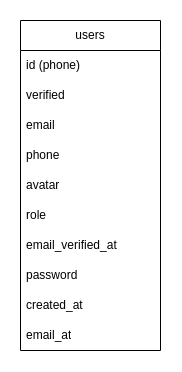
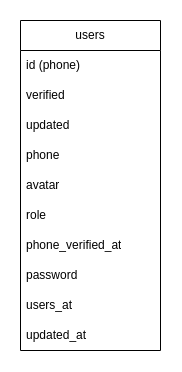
  <mxCell id="0" />
  <mxCell id="1" parent="0" />
  <mxCell id="2" value="users" style="swimlane;fontStyle=0;childLayout=stackLayout;horizontal=1;startSize=30;horizontalStack=0;resizeParent=1;resizeParentMax=0;resizeLast=0;collapsible=1;marginBottom=0;whiteSpace=wrap;html=1;" vertex="1" parent="1"><mxGeometry x="20" y="20" width="140" height="330" as="geometry" /></mxCell>
  <mxCell id="3" value="id (phone)" style="text;strokeColor=none;fillColor=none;align=left;verticalAlign=middle;spacingLeft=4;spacingRight=4;overflow=hidden;points=[[0,0.5],[1,0.5]];portConstraint=eastwest;rotatable=0;whiteSpace=wrap;html=1;" vertex="1" parent="2"><mxGeometry y="30" width="140" height="30" as="geometry" /></mxCell>
  <mxCell id="4" value="verified" style="text;strokeColor=none;fillColor=none;align=left;verticalAlign=middle;spacingLeft=4;spacingRight=4;overflow=hidden;points=[[0,0.5],[1,0.5]];portConstraint=eastwest;rotatable=0;whiteSpace=wrap;html=1;" vertex="1" parent="2"><mxGeometry y="60" width="140" height="30" as="geometry" /></mxCell>
- <mxCell id="5" value="email" style="text;strokeColor=none;fillColor=none;align=left;verticalAlign=middle;spacingLeft=4;spacingRight=4;overflow=hidden;points=[[0,0.5],[1,0.5]];portConstraint=eastwest;rotatable=0;whiteSpace=wrap;html=1;" vertex="1" parent="2"><mxGeometry y="90" width="140" height="30" as="geometry" /></mxCell>
+ <mxCell id="5" value="updated" style="text;strokeColor=none;fillColor=none;align=left;verticalAlign=middle;spacingLeft=4;spacingRight=4;overflow=hidden;points=[[0,0.5],[1,0.5]];portConstraint=eastwest;rotatable=0;whiteSpace=wrap;html=1;" vertex="1" parent="2"><mxGeometry y="90" width="140" height="30" as="geometry" /></mxCell>
  <mxCell id="6" value="phone" style="text;strokeColor=none;fillColor=none;align=left;verticalAlign=middle;spacingLeft=4;spacingRight=4;overflow=hidden;points=[[0,0.5],[1,0.5]];portConstraint=eastwest;rotatable=0;whiteSpace=wrap;html=1;" vertex="1" parent="2"><mxGeometry y="120" width="140" height="30" as="geometry" /></mxCell>
  <mxCell id="7" value="avatar" style="text;strokeColor=none;fillColor=none;align=left;verticalAlign=middle;spacingLeft=4;spacingRight=4;overflow=hidden;points=[[0,0.5],[1,0.5]];portConstraint=eastwest;rotatable=0;whiteSpace=wrap;html=1;" vertex="1" parent="2"><mxGeometry y="150" width="140" height="30" as="geometry" /></mxCell>
  <mxCell id="8" value="role" style="text;strokeColor=none;fillColor=none;align=left;verticalAlign=middle;spacingLeft=4;spacingRight=4;overflow=hidden;points=[[0,0.5],[1,0.5]];portConstraint=eastwest;rotatable=0;whiteSpace=wrap;html=1;" vertex="1" parent="2"><mxGeometry y="180" width="140" height="30" as="geometry" /></mxCell>
- <mxCell id="9" value="email_verified_at" style="text;strokeColor=none;fillColor=none;align=left;verticalAlign=middle;spacingLeft=4;spacingRight=4;overflow=hidden;points=[[0,0.5],[1,0.5]];portConstraint=eastwest;rotatable=0;whiteSpace=wrap;html=1;" vertex="1" parent="2"><mxGeometry y="210" width="140" height="30" as="geometry" /></mxCell>
+ <mxCell id="9" value="phone_verified_at" style="text;strokeColor=none;fillColor=none;align=left;verticalAlign=middle;spacingLeft=4;spacingRight=4;overflow=hidden;points=[[0,0.5],[1,0.5]];portConstraint=eastwest;rotatable=0;whiteSpace=wrap;html=1;" vertex="1" parent="2"><mxGeometry y="210" width="140" height="30" as="geometry" /></mxCell>
  <mxCell id="10" value="password" style="text;strokeColor=none;fillColor=none;align=left;verticalAlign=middle;spacingLeft=4;spacingRight=4;overflow=hidden;points=[[0,0.5],[1,0.5]];portConstraint=eastwest;rotatable=0;whiteSpace=wrap;html=1;" vertex="1" parent="2"><mxGeometry y="240" width="140" height="30" as="geometry" /></mxCell>
- <mxCell id="11" value="created_at" style="text;strokeColor=none;fillColor=none;align=left;verticalAlign=middle;spacingLeft=4;spacingRight=4;overflow=hidden;points=[[0,0.5],[1,0.5]];portConstraint=eastwest;rotatable=0;whiteSpace=wrap;html=1;" vertex="1" parent="2"><mxGeometry y="270" width="140" height="30" as="geometry" /></mxCell>
- <mxCell id="12" value="email_at" style="text;strokeColor=none;fillColor=none;align=left;verticalAlign=middle;spacingLeft=4;spacingRight=4;overflow=hidden;points=[[0,0.5],[1,0.5]];portConstraint=eastwest;rotatable=0;whiteSpace=wrap;html=1;" vertex="1" parent="2"><mxGeometry y="300" width="140" height="30" as="geometry" /></mxCell>
+ <mxCell id="11" value="users_at" style="text;strokeColor=none;fillColor=none;align=left;verticalAlign=middle;spacingLeft=4;spacingRight=4;overflow=hidden;points=[[0,0.5],[1,0.5]];portConstraint=eastwest;rotatable=0;whiteSpace=wrap;html=1;" vertex="1" parent="2"><mxGeometry y="270" width="140" height="30" as="geometry" /></mxCell>
+ <mxCell id="12" value="updated_at" style="text;strokeColor=none;fillColor=none;align=left;verticalAlign=middle;spacingLeft=4;spacingRight=4;overflow=hidden;points=[[0,0.5],[1,0.5]];portConstraint=eastwest;rotatable=0;whiteSpace=wrap;html=1;" vertex="1" parent="2"><mxGeometry y="300" width="140" height="30" as="geometry" /></mxCell>
